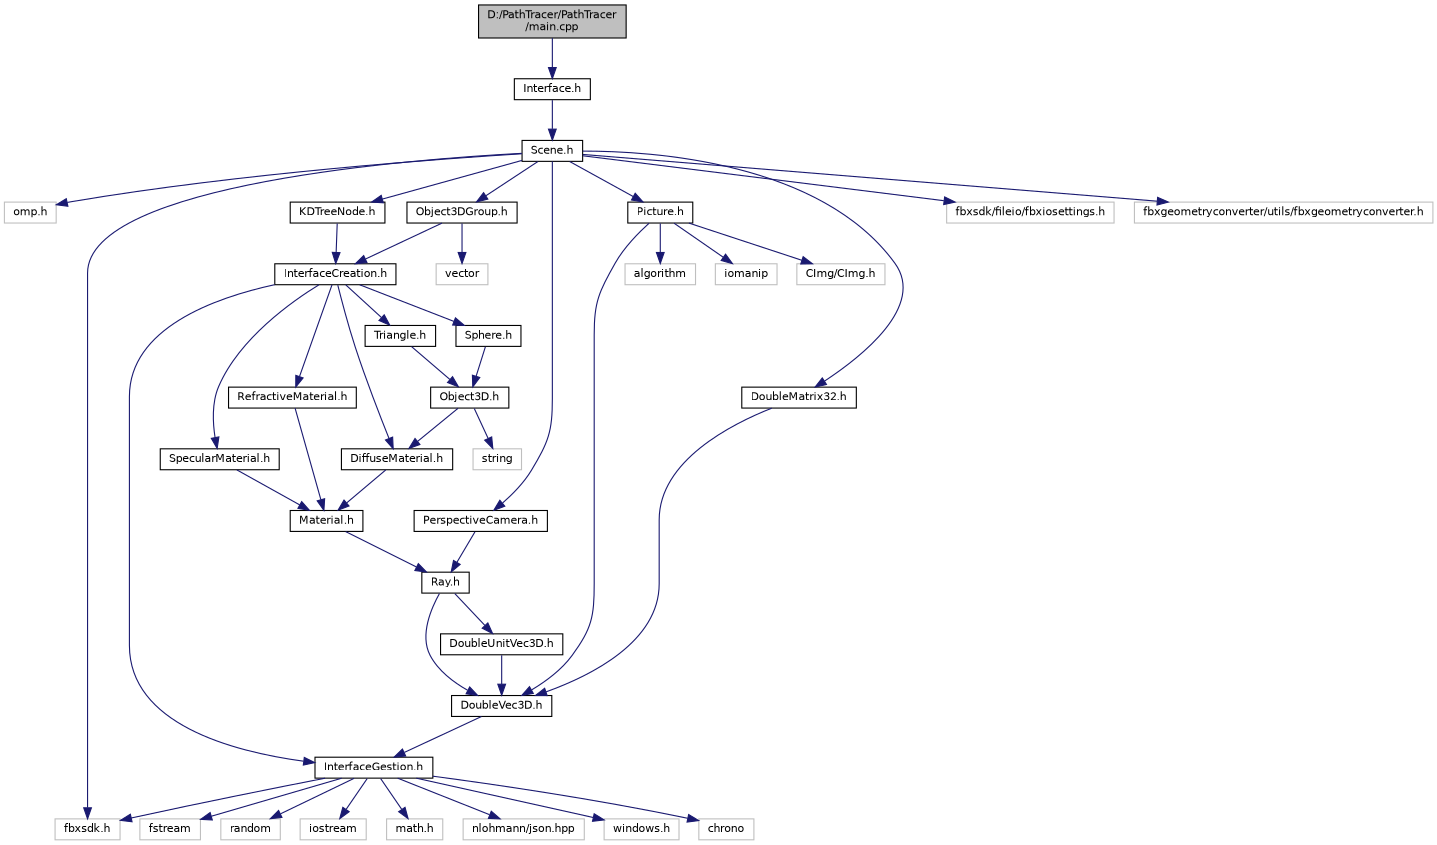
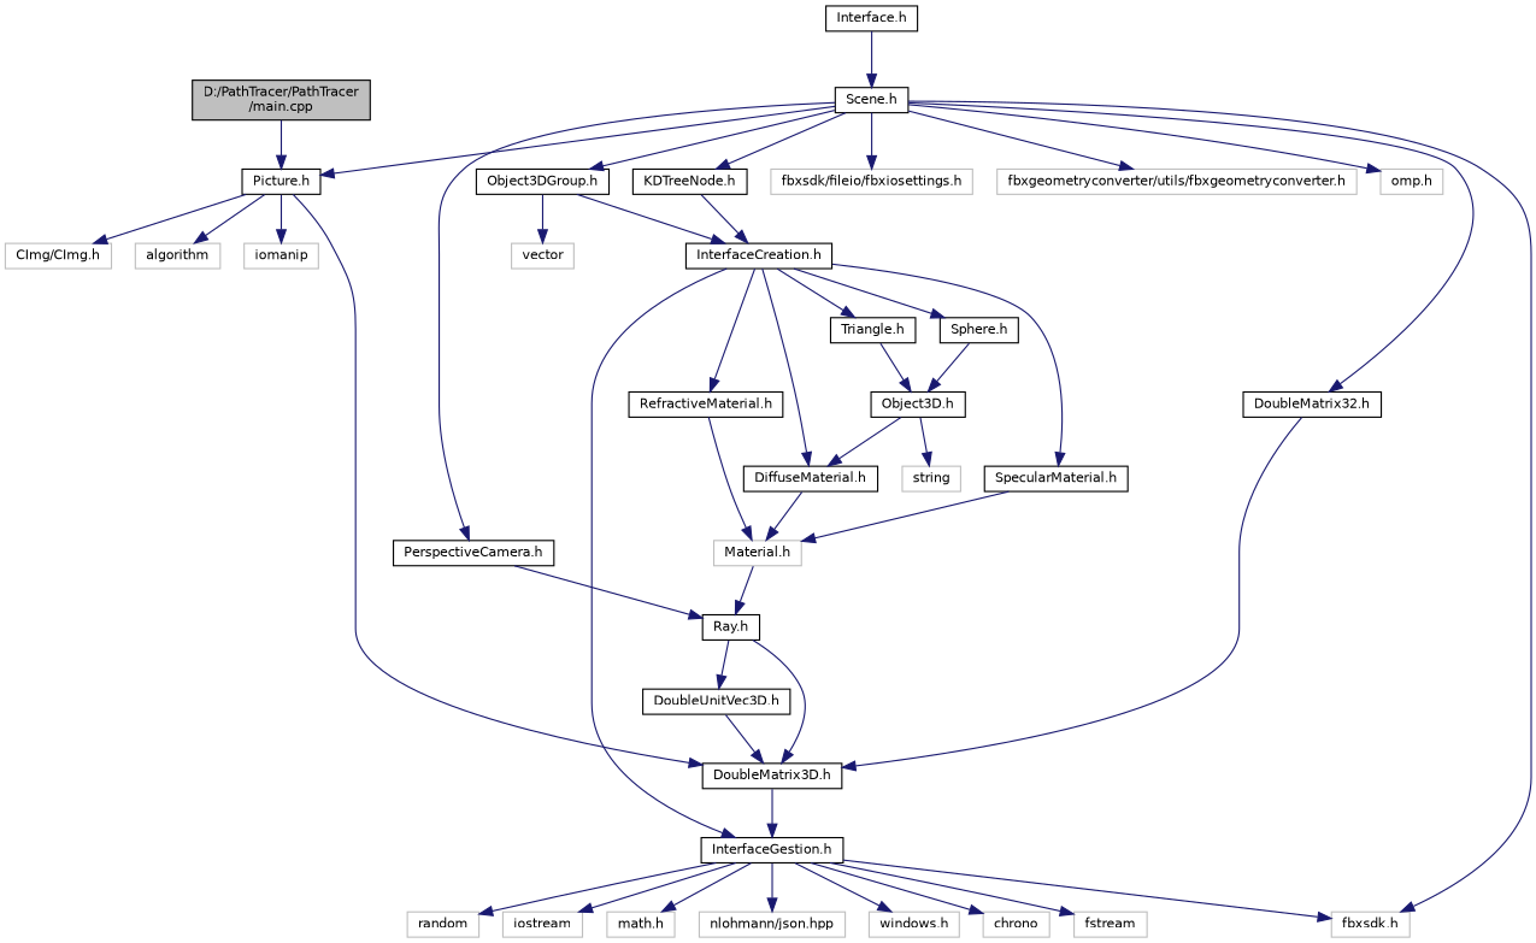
  digraph {
    node [color=black fillcolor=white fontname=Helvetica fontsize=10 shape=record style=filled]
    edge [color=midnightblue fontname=Helvetica fontsize=10 labelfontname=Helvetica labelfontsize=10 style=solid]
    n1 [fillcolor=grey75 fontcolor=black height=0.2 label="D:/PathTracer/PathTracer\l/main.cpp" width=0.4]
    n2 [height=0.2 label="Interface.h" width=0.4]
    n3 [height=0.2 label="Scene.h" width=0.4]
    n4 [color=grey75 height=0.2 label="omp.h" width=0.4]
    n5 [height=0.2 label="DoubleMatrix32.h" width=0.4]
    n6 [color=grey75 height=0.2 label="fbxsdk.h" width=0.4]
    n7 [height=0.2 label="KDTreeNode.h" width=0.4]
    n8 [height=0.2 label="Object3DGroup.h" width=0.4]
    n9 [height=0.2 label="PerspectiveCamera.h" width=0.4]
    n10 [height=0.2 label="Picture.h" width=0.4]
    n11 [color=grey75 height=0.2 label="fbxsdk/fileio/fbxiosettings.h" width=0.4]
    n12 [color=grey75 height=0.2 label="fbxgeometryconverter/utils/fbxgeometryconverter.h" width=0.4]
-   n13 [height=0.2 label="DoubleVec3D.h" width=0.4]
+   n13 [height=0.2 label="DoubleMatrix3D.h" width=0.4]
    n14 [height=0.2 label="InterfaceCreation.h" width=0.4]
    n15 [color=grey75 height=0.2 label=vector width=0.4]
    n16 [height=0.2 label="Ray.h" width=0.4]
    n17 [color=grey75 height=0.2 label=algorithm width=0.4]
    n18 [color=grey75 height=0.2 label=iomanip width=0.4]
    n19 [color=grey75 height=0.2 label="CImg/CImg.h" width=0.4]
    n20 [height=0.2 label="InterfaceGestion.h" width=0.4]
    n21 [color=grey75 height=0.2 label=chrono width=0.4]
    n22 [color=grey75 height=0.2 label=fstream width=0.4]
    n23 [color=grey75 height=0.2 label=random width=0.4]
    n24 [color=grey75 height=0.2 label=iostream width=0.4]
    n25 [color=grey75 height=0.2 label="math.h" width=0.4]
    n26 [color=grey75 height=0.2 label="nlohmann/json.hpp" width=0.4]
    n27 [color=grey75 height=0.2 label="windows.h" width=0.4]
    n28 [height=0.2 label="DiffuseMaterial.h" width=0.4]
    n29 [height=0.2 label="RefractiveMaterial.h" width=0.4]
    n30 [height=0.2 label="SpecularMaterial.h" width=0.4]
    n31 [height=0.2 label="Triangle.h" width=0.4]
    n32 [height=0.2 label="Sphere.h" width=0.4]
-   n33 [height=0.2 label="Material.h" width=0.4]
+   n33 [color=grey75 height=0.2 label="Material.h" width=0.4]
    n34 [height=0.2 label="Object3D.h" width=0.4]
    n35 [height=0.2 label="DoubleUnitVec3D.h" width=0.4]
    n36 [color=grey75 height=0.2 label=string width=0.4]
-   n1 -> n2
+   n1 -> n10
    n2 -> n3
    n3 -> n4
    n3 -> n5
    n3 -> n6
    n3 -> n7
    n3 -> n8
    n3 -> n9
    n3 -> n10
    n3 -> n11
    n3 -> n12
    n5 -> n13
    n7 -> n14
    n8 -> n14
    n8 -> n15
    n9 -> n16
    n10 -> n13
    n10 -> n17
    n10 -> n18
    n10 -> n19
    n13 -> n20
    n14 -> n20
    n14 -> n28
    n14 -> n29
    n14 -> n30
    n14 -> n31
    n14 -> n32
    n16 -> n13
    n16 -> n35
    n20 -> n6
    n20 -> n21
    n20 -> n22
    n20 -> n23
    n20 -> n24
    n20 -> n25
    n20 -> n26
    n20 -> n27
    n28 -> n33
    n29 -> n33
    n30 -> n33
    n31 -> n34
    n32 -> n34
    n33 -> n16
    n34 -> n28
    n34 -> n36
    n35 -> n13
  }
